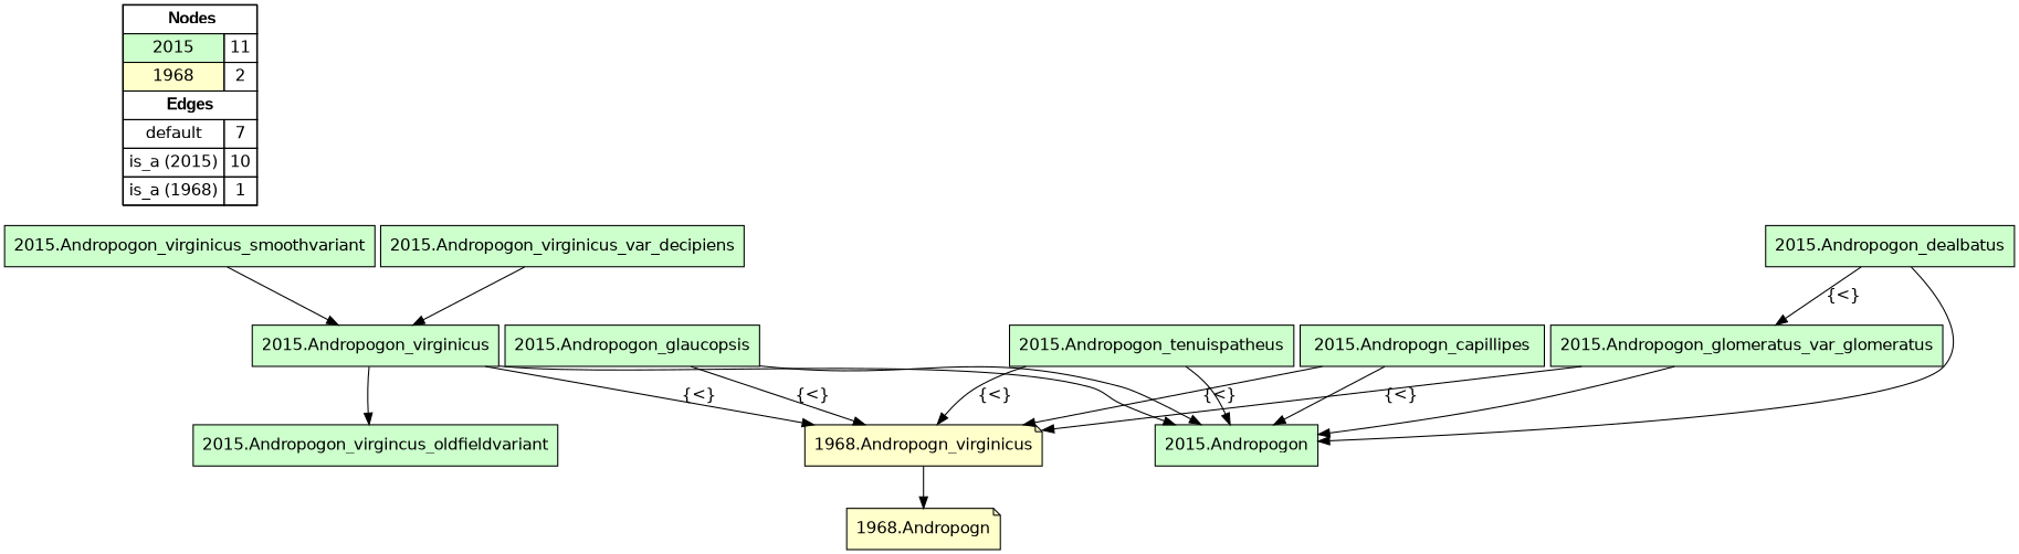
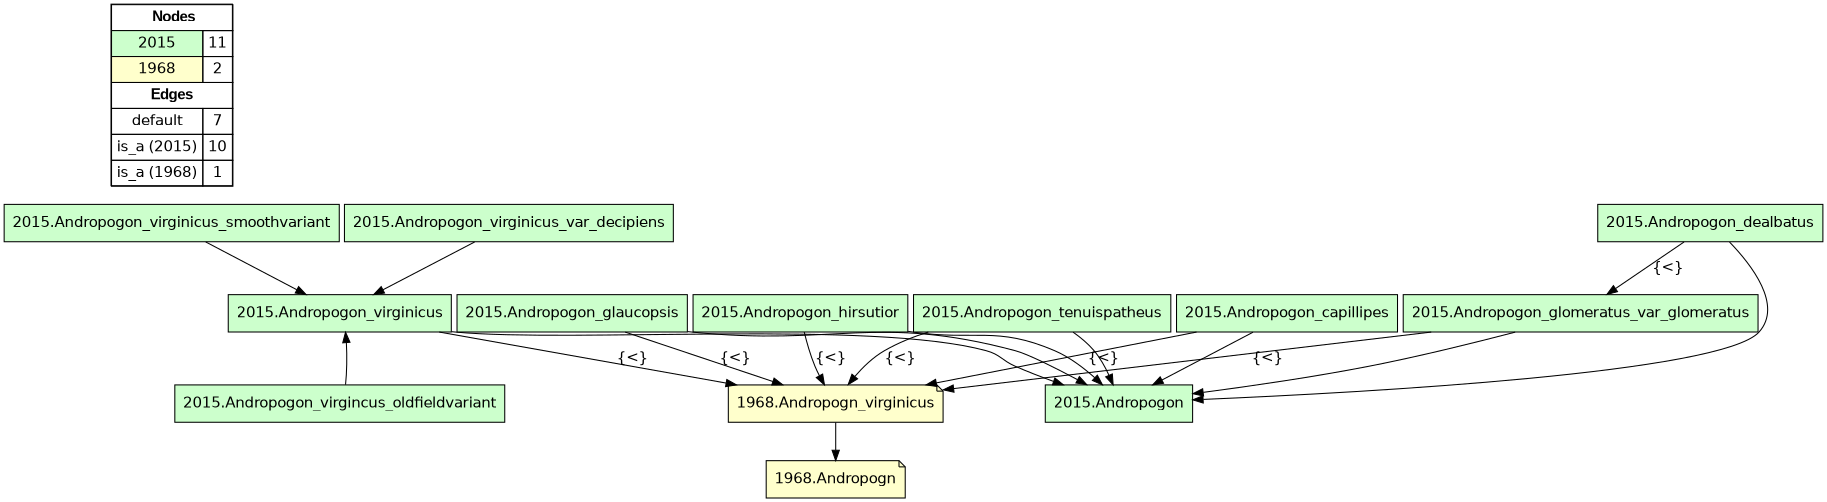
  digraph {
    rankdir=TB
    node [fillcolor="#CCFFCC" fontname=helvetica shape=box style=filled]
    edge [color="#000000" constraint=true dir=forward penwidth=1 style=solid]
    n1 [fillcolor=white label=<   <TABLE BORDER="0" CELLBORDER="1" CELLSPACING="0" CELLPADDING="4">  <TR> <TD COLSPAN="2"><font face="Arial Black"> Nodes</font></TD> </TR>  <TR>   <TD bgcolor="#CCFFCC" fontname="helvetica">2015</TD>   <TD>11</TD>   </TR>  <TR>   <TD bgcolor="#FFFFCC" fontname="helvetica">1968</TD>   <TD>2</TD>   </TR>  <TR> <TD COLSPAN="2"><font face = "Arial Black"> Edges </font></TD> </TR>  <TR>   <TD><font color ="#000000">default</font></TD><TD>7</TD> </TR> <TR>   <TD><font color ="#000000">is_a (2015)</font></TD><TD>10</TD> </TR> <TR>   <TD><font color ="#000000">is_a (1968)</font></TD><TD>1</TD> </TR> </TABLE>   > margin=0]
+   "2015.Andropogon_hirsutior"
    "2015.Andropogon"
    "1968.Andropogn_virginicus" [fillcolor="#FFFFCC" shape=note]
    "1968.Andropogn" [fillcolor="#FFFFCC" shape=note]
    "2015.Andropogon_virginicus_smoothvariant"
    "2015.Andropogon_virginicus"
    "2015.Andropogon_glaucopsis"
    "2015.Andropogon_glomeratus_var_glomeratus"
    "2015.Andropogon_dealbatus"
-   "2015.Andropogon_capillipes" [label="2015.Andropogn_capillipes"]
+   "2015.Andropogon_capillipes"
    "2015.Andropogon_virginicus_var_decipiens"
    "2015.Andropogon_virgincus_oldfieldvariant"
    "2015.Andropogon_tenuispatheus"
    subgraph sub_1 {
      rank=source
      n1
    }
+   "2015.Andropogon_hirsutior" -> "2015.Andropogon"
+   "2015.Andropogon_hirsutior" -> "1968.Andropogn_virginicus" [label="{<}"]
    "1968.Andropogn_virginicus" -> "1968.Andropogn"
    "2015.Andropogon_virginicus_smoothvariant" -> "2015.Andropogon_virginicus"
    "2015.Andropogon_virginicus" -> "2015.Andropogon"
    "2015.Andropogon_virginicus" -> "1968.Andropogn_virginicus" [label="{<}"]
    "2015.Andropogon_glaucopsis" -> "2015.Andropogon"
    "2015.Andropogon_glaucopsis" -> "1968.Andropogn_virginicus" [label="{<}"]
    "2015.Andropogon_glomeratus_var_glomeratus" -> "2015.Andropogon"
    "2015.Andropogon_glomeratus_var_glomeratus" -> "1968.Andropogn_virginicus" [label="{<}"]
    "2015.Andropogon_dealbatus" -> "2015.Andropogon"
    "2015.Andropogon_dealbatus" -> "2015.Andropogon_glomeratus_var_glomeratus" [label="{<}"]
    "2015.Andropogon_capillipes" -> "2015.Andropogon"
    "2015.Andropogon_capillipes" -> "1968.Andropogn_virginicus" [label="{<}"]
    "2015.Andropogon_virginicus_var_decipiens" -> "2015.Andropogon_virginicus"
-   "2015.Andropogon_virginicus" -> "2015.Andropogon_virgincus_oldfieldvariant"
+   "2015.Andropogon_virgincus_oldfieldvariant" -> "2015.Andropogon_virginicus"
    "2015.Andropogon_tenuispatheus" -> "2015.Andropogon"
    "2015.Andropogon_tenuispatheus" -> "1968.Andropogn_virginicus" [label="{<}"]
  }
